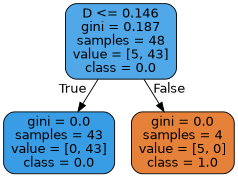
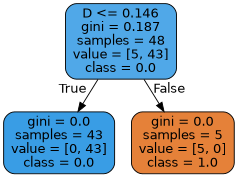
  digraph {
    node [color=black fontname=helvetica shape=box style="filled, rounded"]
    edge [fontname=helvetica labeldistance=2.5]
    n1 [fillcolor="#50a8e8" label="D <= 0.146\ngini = 0.187\nsamples = 48\nvalue = [5, 43]\nclass = 0.0"]
    n2 [fillcolor="#399de5" label="gini = 0.0\nsamples = 43\nvalue = [0, 43]\nclass = 0.0"]
-   n3 [fillcolor="#e58139" label="gini = 0.0\nsamples = 4\nvalue = [5, 0]\nclass = 1.0"]
+   n3 [fillcolor="#e58139" label="gini = 0.0\nsamples = 5\nvalue = [5, 0]\nclass = 1.0"]
    n1 -> n2 [headlabel=True labelangle=45]
    n1 -> n3 [headlabel=False labelangle=-45]
  }
